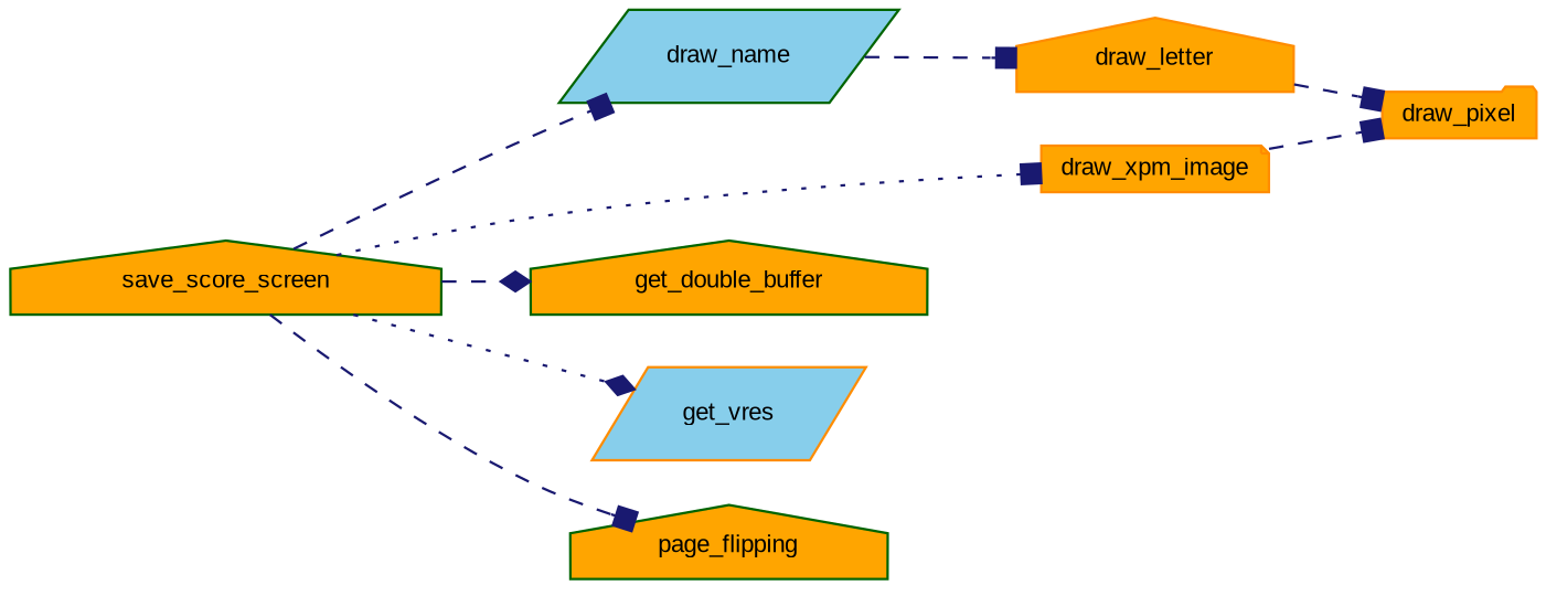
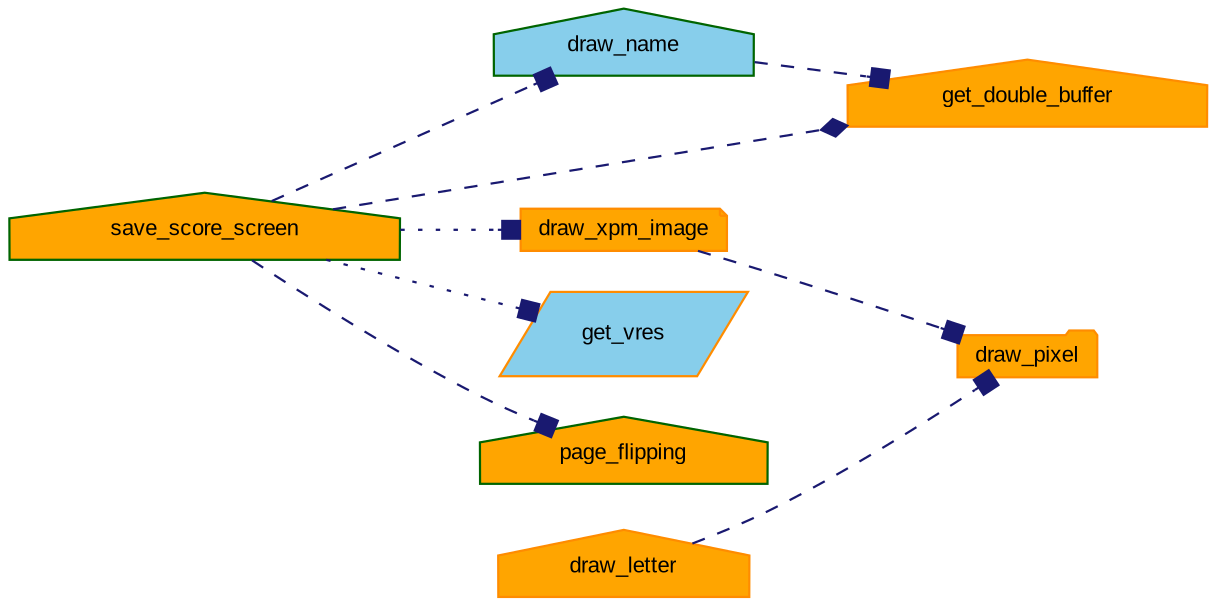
  digraph {
    fontname="Liberation Sans"
    rankdir=LR
    node [color=darkgreen fillcolor=orange fontname="Liberation Sans" fontsize=10 shape=house style=filled]
    edge [arrowhead=box color=midnightblue fontname="Liberation Sans" fontsize=10 labelfontname=Helvetica labelfontsize=10 style=dashed]
    n1 [fontcolor=black height=0.2 label=save_score_screen width=0.4]
-   n2 [fillcolor=skyblue height=0.2 label=draw_name shape=parallelogram width=0.4]
+   n2 [fillcolor=skyblue height=0.2 label=draw_name width=0.4]
    n3 [color=darkorange height=0.2 label=draw_xpm_image shape=note width=0.4]
-   n4 [height=0.2 label=get_double_buffer width=0.4]
+   n4 [color=darkorange height=0.2 label=get_double_buffer width=0.4]
    n5 [color=darkorange fillcolor=skyblue height=0.2 label=get_vres shape=parallelogram width=0.4]
    n6 [height=0.2 label=page_flipping width=0.4]
    n7 [color=darkorange height=0.2 label=draw_letter width=0.4]
    n8 [color=darkorange height=0.2 label=draw_pixel shape=folder width=0.4]
    n1 -> n2
    n1 -> n3 [style=dotted]
    n1 -> n4 [arrowhead=diamond]
-   n1 -> n5 [arrowhead=diamond style=dotted]
+   n1 -> n5 [style=dotted]
    n1 -> n6
-   n2 -> n7
+   n2 -> n4
    n3 -> n8
    n7 -> n8
  }
